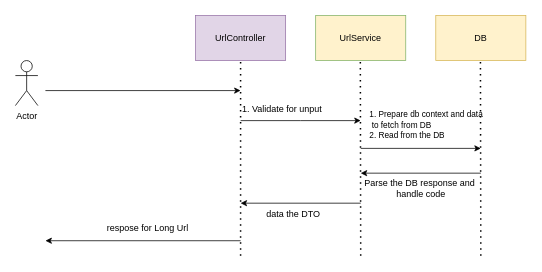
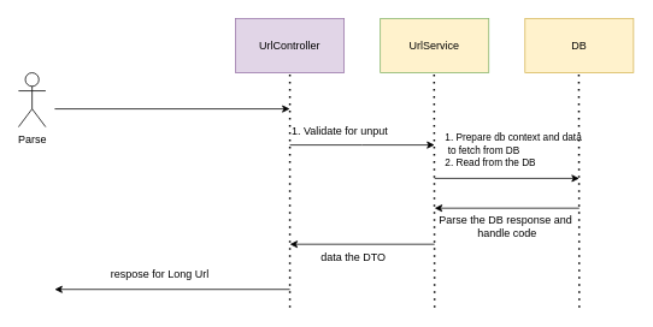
  <mxCell id="0" />
  <mxCell id="1" parent="0" />
  <mxCell id="2" value="UrlController" style="rounded=0;whiteSpace=wrap;html=1;fillColor=#e1d5e7;strokeColor=#9673a6;" parent="1" vertex="1"><mxGeometry x="260" y="20" width="120" height="60" as="geometry" /></mxCell>
  <mxCell id="3" value="UrlService" style="rounded=0;whiteSpace=wrap;html=1;fillColor=#fff2cc;strokeColor=#82b366;" parent="1" vertex="1"><mxGeometry x="420" y="20" width="120" height="60" as="geometry" /></mxCell>
  <mxCell id="4" value="DB" style="rounded=0;whiteSpace=wrap;html=1;fillColor=#fff2cc;strokeColor=#d6b656;" parent="1" vertex="1"><mxGeometry x="580" y="20" width="120" height="60" as="geometry" /></mxCell>
  <mxCell id="5" value="" style="endArrow=none;dashed=1;html=1;dashPattern=1 3;strokeWidth=2;rounded=0;" parent="1" edge="1"><mxGeometry width="50" height="50" relative="1" as="geometry"><mxPoint x="320" y="340" as="sourcePoint" /><mxPoint x="320" y="80" as="targetPoint" /></mxGeometry></mxCell>
  <mxCell id="6" value="" style="endArrow=none;dashed=1;html=1;dashPattern=1 3;strokeWidth=2;rounded=0;" parent="1" edge="1"><mxGeometry width="50" height="50" relative="1" as="geometry"><mxPoint x="640" y="340" as="sourcePoint" /><mxPoint x="639.5" y="80" as="targetPoint" /></mxGeometry></mxCell>
  <mxCell id="7" value="" style="endArrow=none;dashed=1;html=1;dashPattern=1 3;strokeWidth=2;rounded=0;" parent="1" edge="1"><mxGeometry width="50" height="50" relative="1" as="geometry"><mxPoint x="480" y="340" as="sourcePoint" /><mxPoint x="479.5" y="80" as="targetPoint" /></mxGeometry></mxCell>
- <mxCell id="8" value="Actor" style="shape=umlActor;verticalLabelPosition=bottom;verticalAlign=top;html=1;outlineConnect=0;" parent="1" vertex="1"><mxGeometry x="20" y="80" width="30" height="60" as="geometry" /></mxCell>
+ <mxCell id="8" value="Parse" style="shape=umlActor;verticalLabelPosition=bottom;verticalAlign=top;html=1;outlineConnect=0;" parent="1" vertex="1"><mxGeometry x="20" y="80" width="30" height="60" as="geometry" /></mxCell>
  <mxCell id="9" value="" style="endArrow=classic;html=1;rounded=0;" parent="1" edge="1"><mxGeometry width="50" height="50" relative="1" as="geometry"><mxPoint x="60" y="120" as="sourcePoint" /><mxPoint x="320" y="120" as="targetPoint" /></mxGeometry></mxCell>
  <mxCell id="10" value="" style="endArrow=classic;html=1;rounded=0;" parent="1" edge="1"><mxGeometry width="50" height="50" relative="1" as="geometry"><mxPoint x="320" y="160" as="sourcePoint" /><mxPoint x="480" y="160" as="targetPoint" /><Array as="points"><mxPoint x="400" y="160" /></Array></mxGeometry></mxCell>
  <mxCell id="11" value="" style="endArrow=classic;html=1;rounded=0;" parent="1" edge="1"><mxGeometry width="50" height="50" relative="1" as="geometry"><mxPoint x="480" y="197" as="sourcePoint" /><mxPoint x="640" y="197" as="targetPoint" /></mxGeometry></mxCell>
  <mxCell id="12" value="" style="endArrow=classic;html=1;rounded=0;" parent="1" edge="1"><mxGeometry width="50" height="50" relative="1" as="geometry"><mxPoint x="640" y="230" as="sourcePoint" /><mxPoint x="480" y="230" as="targetPoint" /></mxGeometry></mxCell>
  <mxCell id="13" value="" style="endArrow=classic;html=1;rounded=0;" parent="1" edge="1"><mxGeometry width="50" height="50" relative="1" as="geometry"><mxPoint x="480" y="270" as="sourcePoint" /><mxPoint x="320" y="270" as="targetPoint" /></mxGeometry></mxCell>
  <mxCell id="14" value="" style="endArrow=classic;html=1;rounded=0;" parent="1" edge="1"><mxGeometry width="50" height="50" relative="1" as="geometry"><mxPoint x="320" y="320" as="sourcePoint" /><mxPoint x="60" y="320" as="targetPoint" /></mxGeometry></mxCell>
  <mxCell id="15" value="1. Validate for unput" style="text;html=1;align=center;verticalAlign=middle;resizable=0;points=[];autosize=1;strokeColor=none;fillColor=none;" parent="1" vertex="1"><mxGeometry x="310" y="130" width="130" height="30" as="geometry" /></mxCell>
  <mxCell id="16" value="&lt;font style=&quot;font-size: 11px;&quot;&gt;1. Prepare db context and data&lt;/font&gt;&lt;div&gt;&lt;font style=&quot;font-size: 11px;&quot;&gt;&amp;nbsp;to fetch from DB&lt;/font&gt;&lt;div style=&quot;line-height: 110%; font-size: 11px;&quot;&gt;2. Read from the DB&lt;/div&gt;&lt;/div&gt;" style="text;html=1;align=left;verticalAlign=middle;resizable=0;points=[];autosize=1;strokeColor=none;fillColor=none;" parent="1" vertex="1"><mxGeometry x="490" y="140" width="170" height="50" as="geometry" /></mxCell>
  <mxCell id="17" value="Parse the DB response and&amp;nbsp;&lt;div&gt;handle code&lt;/div&gt;" style="text;html=1;align=center;verticalAlign=middle;resizable=0;points=[];autosize=1;strokeColor=none;fillColor=none;" parent="1" vertex="1"><mxGeometry x="475" y="230" width="170" height="40" as="geometry" /></mxCell>
  <mxCell id="18" value="data the DTO" style="text;html=1;align=center;verticalAlign=middle;resizable=0;points=[];autosize=1;strokeColor=none;fillColor=none;" parent="1" vertex="1"><mxGeometry x="340" y="270" width="100" height="30" as="geometry" /></mxCell>
- <mxCell id="19" value="respose for Long Url" style="text;html=1;align=center;verticalAlign=middle;resizable=0;points=[];autosize=1;strokeColor=none;fillColor=none;" parent="1" vertex="1"><mxGeometry x="131" y="288" width="130" height="30" as="geometry" /></mxCell>
+ <mxCell id="19" value="respose for Long Url" style="text;html=1;align=center;verticalAlign=middle;resizable=0;points=[];autosize=1;strokeColor=none;fillColor=none;" parent="1" vertex="1"><mxGeometry x="111" y="288" width="130" height="30" as="geometry" /></mxCell>
